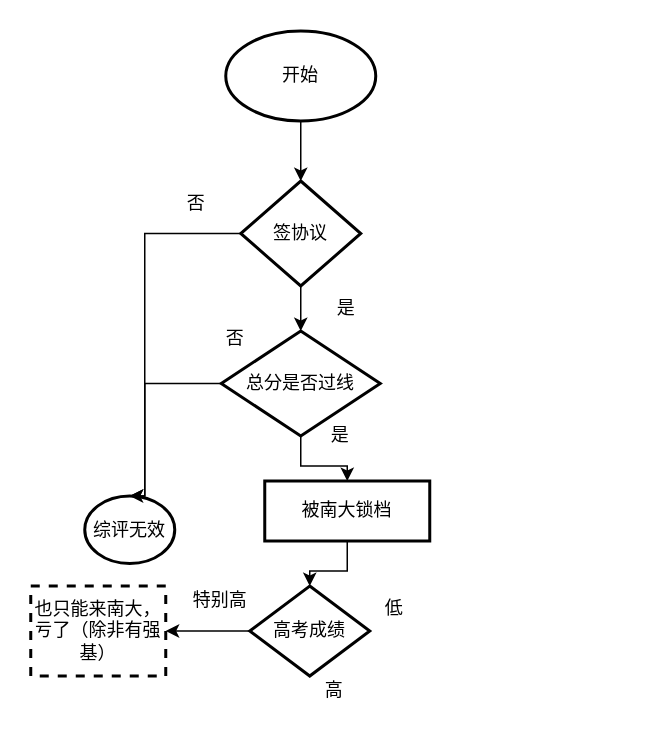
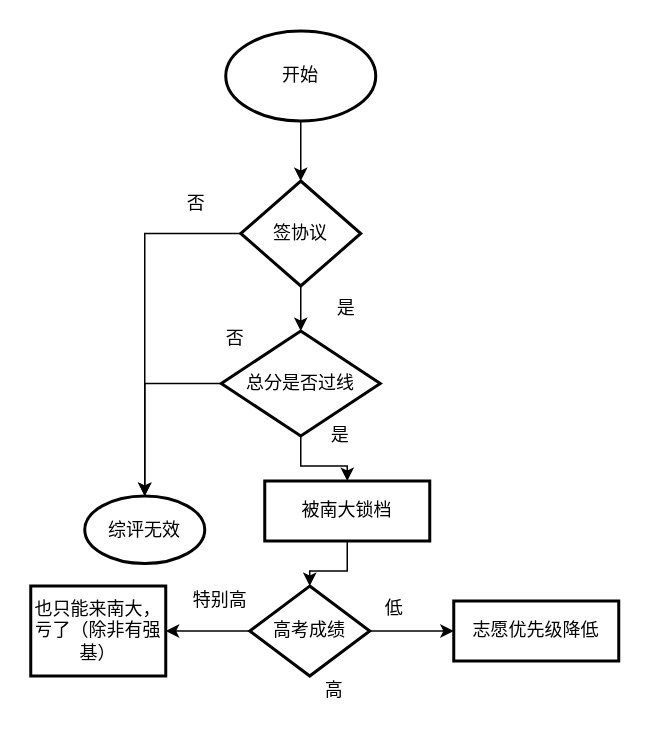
  <mxCell id="0" />
  <mxCell id="1" parent="0" />
  <mxCell id="2" value="" style="edgeStyle=orthogonalEdgeStyle;rounded=0;orthogonalLoop=1;jettySize=auto;html=1;" edge="1" parent="1" source="3" target="6"><mxGeometry relative="1" as="geometry" /></mxCell>
  <mxCell id="3" value="开始" style="strokeWidth=2;html=1;shape=mxgraph.flowchart.start_1;whiteSpace=wrap;" vertex="1" parent="1"><mxGeometry x="150" y="20" width="100" height="60" as="geometry" /></mxCell>
  <mxCell id="4" value="" style="edgeStyle=orthogonalEdgeStyle;rounded=0;orthogonalLoop=1;jettySize=auto;html=1;entryX=0.5;entryY=0;entryDx=0;entryDy=0;" edge="1" parent="1" source="6" target="7"><mxGeometry relative="1" as="geometry"><mxPoint x="166" y="490" as="targetPoint" /><Array as="points"><mxPoint x="96" y="155" /></Array></mxGeometry></mxCell>
  <mxCell id="5" value="" style="edgeStyle=orthogonalEdgeStyle;rounded=0;orthogonalLoop=1;jettySize=auto;html=1;" edge="1" parent="1" source="6" target="12"><mxGeometry relative="1" as="geometry" /></mxCell>
  <mxCell id="6" value="签协议" style="rhombus;whiteSpace=wrap;html=1;strokeWidth=2;" vertex="1" parent="1"><mxGeometry x="160" y="120" width="80" height="70" as="geometry" /></mxCell>
- <mxCell id="7" value="综评无效" style="ellipse;whiteSpace=wrap;html=1;strokeWidth=2;" vertex="1" parent="1"><mxGeometry x="56" y="330" width="60" height="45" as="geometry" /></mxCell>
+ <mxCell id="7" value="综评无效" style="ellipse;whiteSpace=wrap;html=1;strokeWidth=2;" vertex="1" parent="1"><mxGeometry x="56" y="330" width="80" height="45" as="geometry" /></mxCell>
  <mxCell id="8" value="否" style="text;html=1;align=center;verticalAlign=middle;resizable=0;points=[];autosize=1;strokeColor=none;fillColor=none;" vertex="1" parent="1"><mxGeometry x="110" y="120" width="40" height="30" as="geometry" /></mxCell>
  <mxCell id="9" value="是" style="text;html=1;align=center;verticalAlign=middle;resizable=0;points=[];autosize=1;strokeColor=none;fillColor=none;" vertex="1" parent="1"><mxGeometry x="210" y="190" width="40" height="30" as="geometry" /></mxCell>
  <mxCell id="10" style="edgeStyle=orthogonalEdgeStyle;rounded=0;orthogonalLoop=1;jettySize=auto;html=1;entryX=0.5;entryY=0;entryDx=0;entryDy=0;" edge="1" parent="1" source="12" target="7"><mxGeometry relative="1" as="geometry"><Array as="points"><mxPoint x="96" y="255" /></Array></mxGeometry></mxCell>
  <mxCell id="11" style="edgeStyle=orthogonalEdgeStyle;rounded=0;orthogonalLoop=1;jettySize=auto;html=1;exitX=0.5;exitY=1;exitDx=0;exitDy=0;entryX=0.5;entryY=0;entryDx=0;entryDy=0;" edge="1" parent="1" source="12" target="22"><mxGeometry relative="1" as="geometry" /></mxCell>
  <mxCell id="12" value="总分是否过线" style="rhombus;whiteSpace=wrap;html=1;strokeWidth=2;" vertex="1" parent="1"><mxGeometry x="147" y="220" width="106" height="70" as="geometry" /></mxCell>
  <mxCell id="13" value="否" style="text;html=1;align=center;verticalAlign=middle;resizable=0;points=[];autosize=1;strokeColor=none;fillColor=none;" vertex="1" parent="1"><mxGeometry x="136" y="210" width="40" height="30" as="geometry" /></mxCell>
+ <mxCell id="14" style="edgeStyle=orthogonalEdgeStyle;rounded=0;orthogonalLoop=1;jettySize=auto;html=1;entryX=0;entryY=0.5;entryDx=0;entryDy=0;" edge="1" parent="1" source="16" target="19"><mxGeometry relative="1" as="geometry" /></mxCell>
  <mxCell id="15" style="edgeStyle=orthogonalEdgeStyle;rounded=0;orthogonalLoop=1;jettySize=auto;html=1;entryX=1;entryY=0.5;entryDx=0;entryDy=0;" edge="1" parent="1" source="16" target="23"><mxGeometry relative="1" as="geometry" /></mxCell>
  <mxCell id="16" value="高考成绩" style="rhombus;whiteSpace=wrap;html=1;strokeWidth=2;" vertex="1" parent="1"><mxGeometry x="166" y="390" width="80" height="60" as="geometry" /></mxCell>
  <mxCell id="17" value="是" style="text;html=1;align=center;verticalAlign=middle;resizable=0;points=[];autosize=1;strokeColor=none;fillColor=none;" vertex="1" parent="1"><mxGeometry x="206" y="275" width="40" height="30" as="geometry" /></mxCell>
  <mxCell id="18" value="高" style="text;html=1;align=center;verticalAlign=middle;resizable=0;points=[];autosize=1;strokeColor=none;fillColor=none;" vertex="1" parent="1"><mxGeometry x="202" y="445" width="40" height="30" as="geometry" /></mxCell>
+ <mxCell id="19" value="志愿优先级降低" style="whiteSpace=wrap;html=1;strokeWidth=2;" vertex="1" parent="1"><mxGeometry x="302" y="400" width="110" height="40" as="geometry" /></mxCell>
  <mxCell id="20" value="低" style="text;html=1;align=center;verticalAlign=middle;resizable=0;points=[];autosize=1;strokeColor=none;fillColor=none;" vertex="1" parent="1"><mxGeometry x="242" y="390" width="40" height="30" as="geometry" /></mxCell>
  <mxCell id="21" style="edgeStyle=orthogonalEdgeStyle;rounded=0;orthogonalLoop=1;jettySize=auto;html=1;entryX=0.5;entryY=0;entryDx=0;entryDy=0;" edge="1" parent="1" source="22" target="16"><mxGeometry relative="1" as="geometry" /></mxCell>
  <mxCell id="22" value="被南大锁档" style="whiteSpace=wrap;html=1;strokeWidth=2;" vertex="1" parent="1"><mxGeometry x="176" y="320" width="110" height="40" as="geometry" /></mxCell>
- <mxCell id="23" value="也只能来南大，亏了（除非有强基）" style="whiteSpace=wrap;html=1;strokeWidth=2;dashed=1;" vertex="1" parent="1"><mxGeometry x="20" y="390" width="90" height="60" as="geometry" /></mxCell>
+ <mxCell id="23" value="也只能来南大，亏了（除非有强基）" style="whiteSpace=wrap;html=1;strokeWidth=2;" vertex="1" parent="1"><mxGeometry x="20" y="390" width="90" height="60" as="geometry" /></mxCell>
  <mxCell id="24" value="特别高" style="text;html=1;align=center;verticalAlign=middle;resizable=0;points=[];autosize=1;strokeColor=none;fillColor=none;" vertex="1" parent="1"><mxGeometry x="116" y="385" width="60" height="30" as="geometry" /></mxCell>
